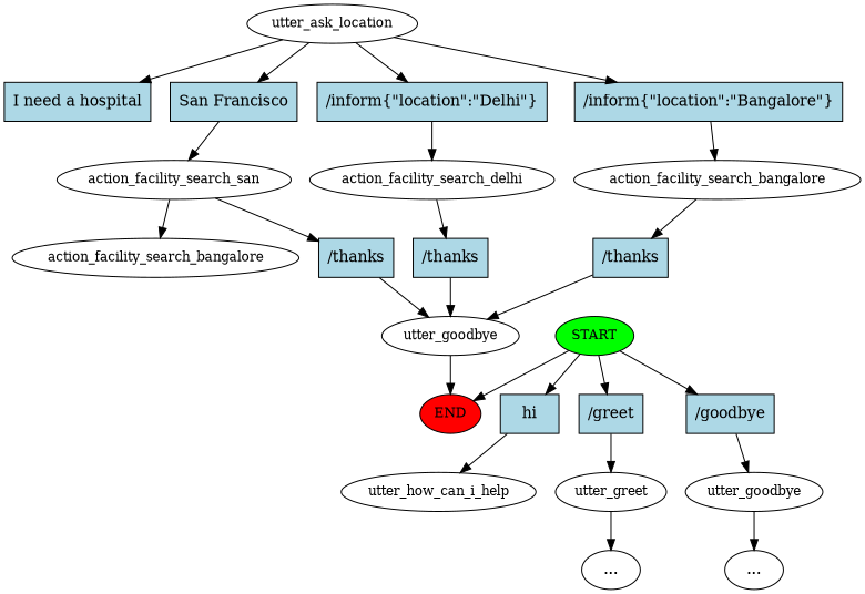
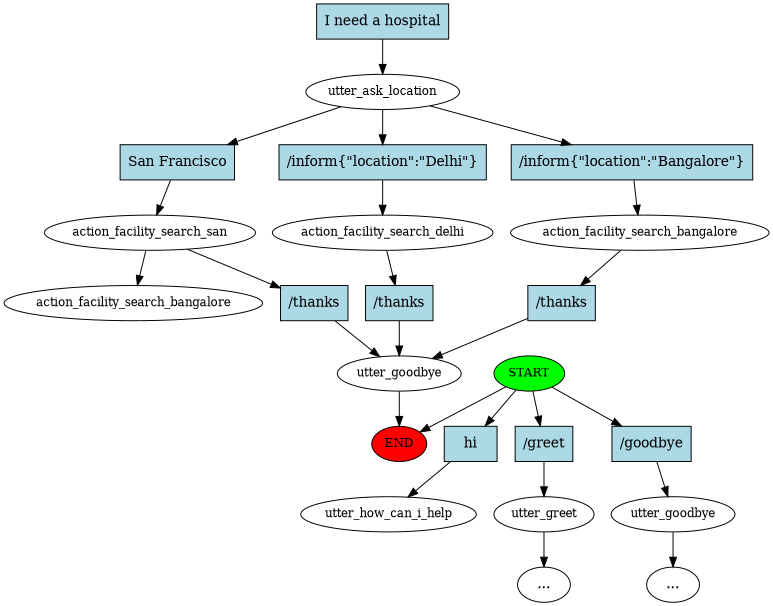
  digraph {
    node [style=filled]
    n1 [fillcolor=green fontsize=12 label=START]
    n2 [fillcolor=red fontsize=12 label=END]
    n3 [fillcolor=lightblue label=hi shape=rect]
    n4 [fillcolor=lightblue label="/greet" shape=rect]
    n5 [fillcolor=lightblue label="/goodbye" shape=rect]
    n6 [fontsize=12 label=utter_how_can_i_help style=""]
    n7 [fontsize=12 label=utter_greet style=""]
    n8 [fontsize=12 label=utter_goodbye style=""]
    n9 [fillcolor=lightblue label="I need a hospital" shape=rect]
    n10 [fontsize=12 label=utter_ask_location style=""]
    n11 [fillcolor=lightblue label="San Francisco" shape=rect]
    n12 [fillcolor=lightblue label="/inform{\"location\":\"Delhi\"}" shape=rect]
    n13 [fillcolor=lightblue label="/inform{\"location\":\"Bangalore\"}" shape=rect]
    n14 [fontsize=12 label=action_facility_search_san style=""]
    n15 [fontsize=12 label=action_facility_search_delhi style=""]
    n16 [fontsize=12 label=action_facility_search_bangalore style=""]
    n17 [fontsize=12 label=action_facility_search_bangalore style=""]
    n18 [fillcolor=lightblue label="/thanks" shape=rect]
    n19 [fontsize=12 label=utter_goodbye style=""]
    n20 [fillcolor=lightblue label="/thanks" shape=rect]
    n21 [fillcolor=lightblue label="/thanks" shape=rect]
    n22 [label="..." style=""]
    n23 [label="..." style=""]
    n1 -> n2
    n1 -> n3
    n1 -> n4
    n1 -> n5
    n3 -> n6
    n4 -> n7
    n5 -> n8
    n7 -> n22
    n8 -> n23
-   n10 -> n9
+   n9 -> n10
    n10 -> n11
    n10 -> n12
    n10 -> n13
    n11 -> n14
    n12 -> n15
    n13 -> n16
    n14 -> n17
    n14 -> n18
    n15 -> n20
    n16 -> n21
    n18 -> n19
    n19 -> n2
    n20 -> n19
    n21 -> n19
  }
